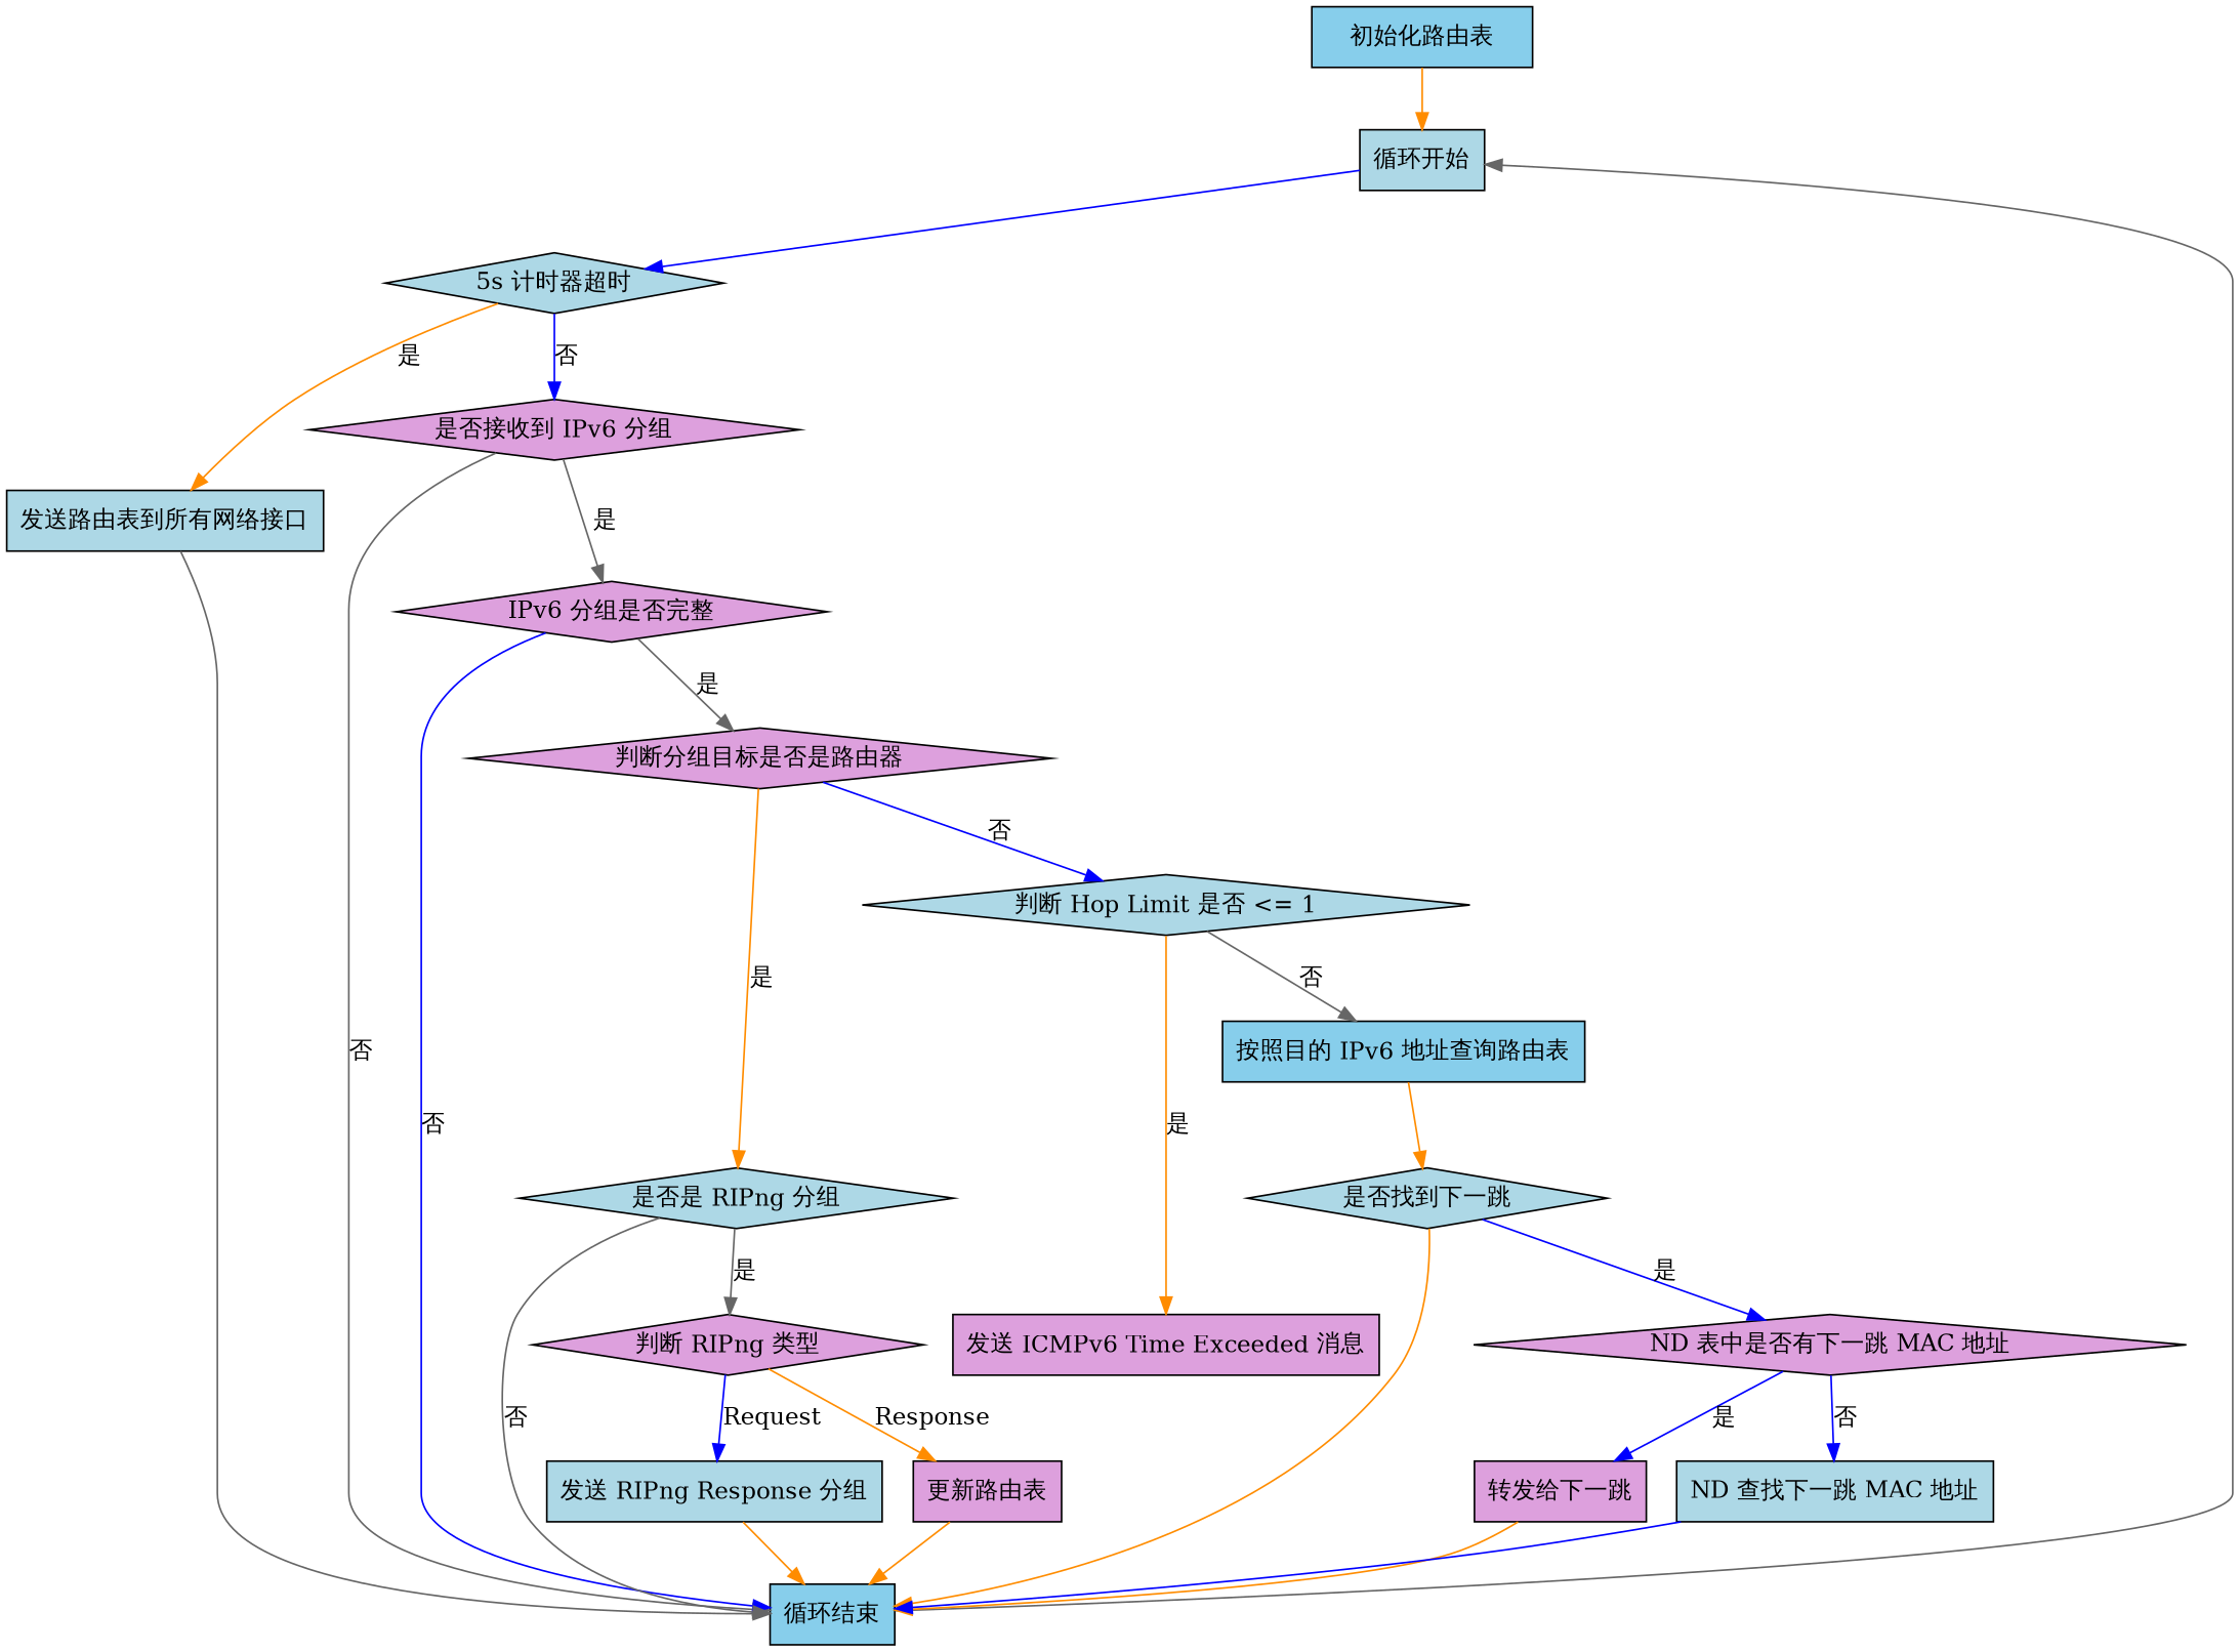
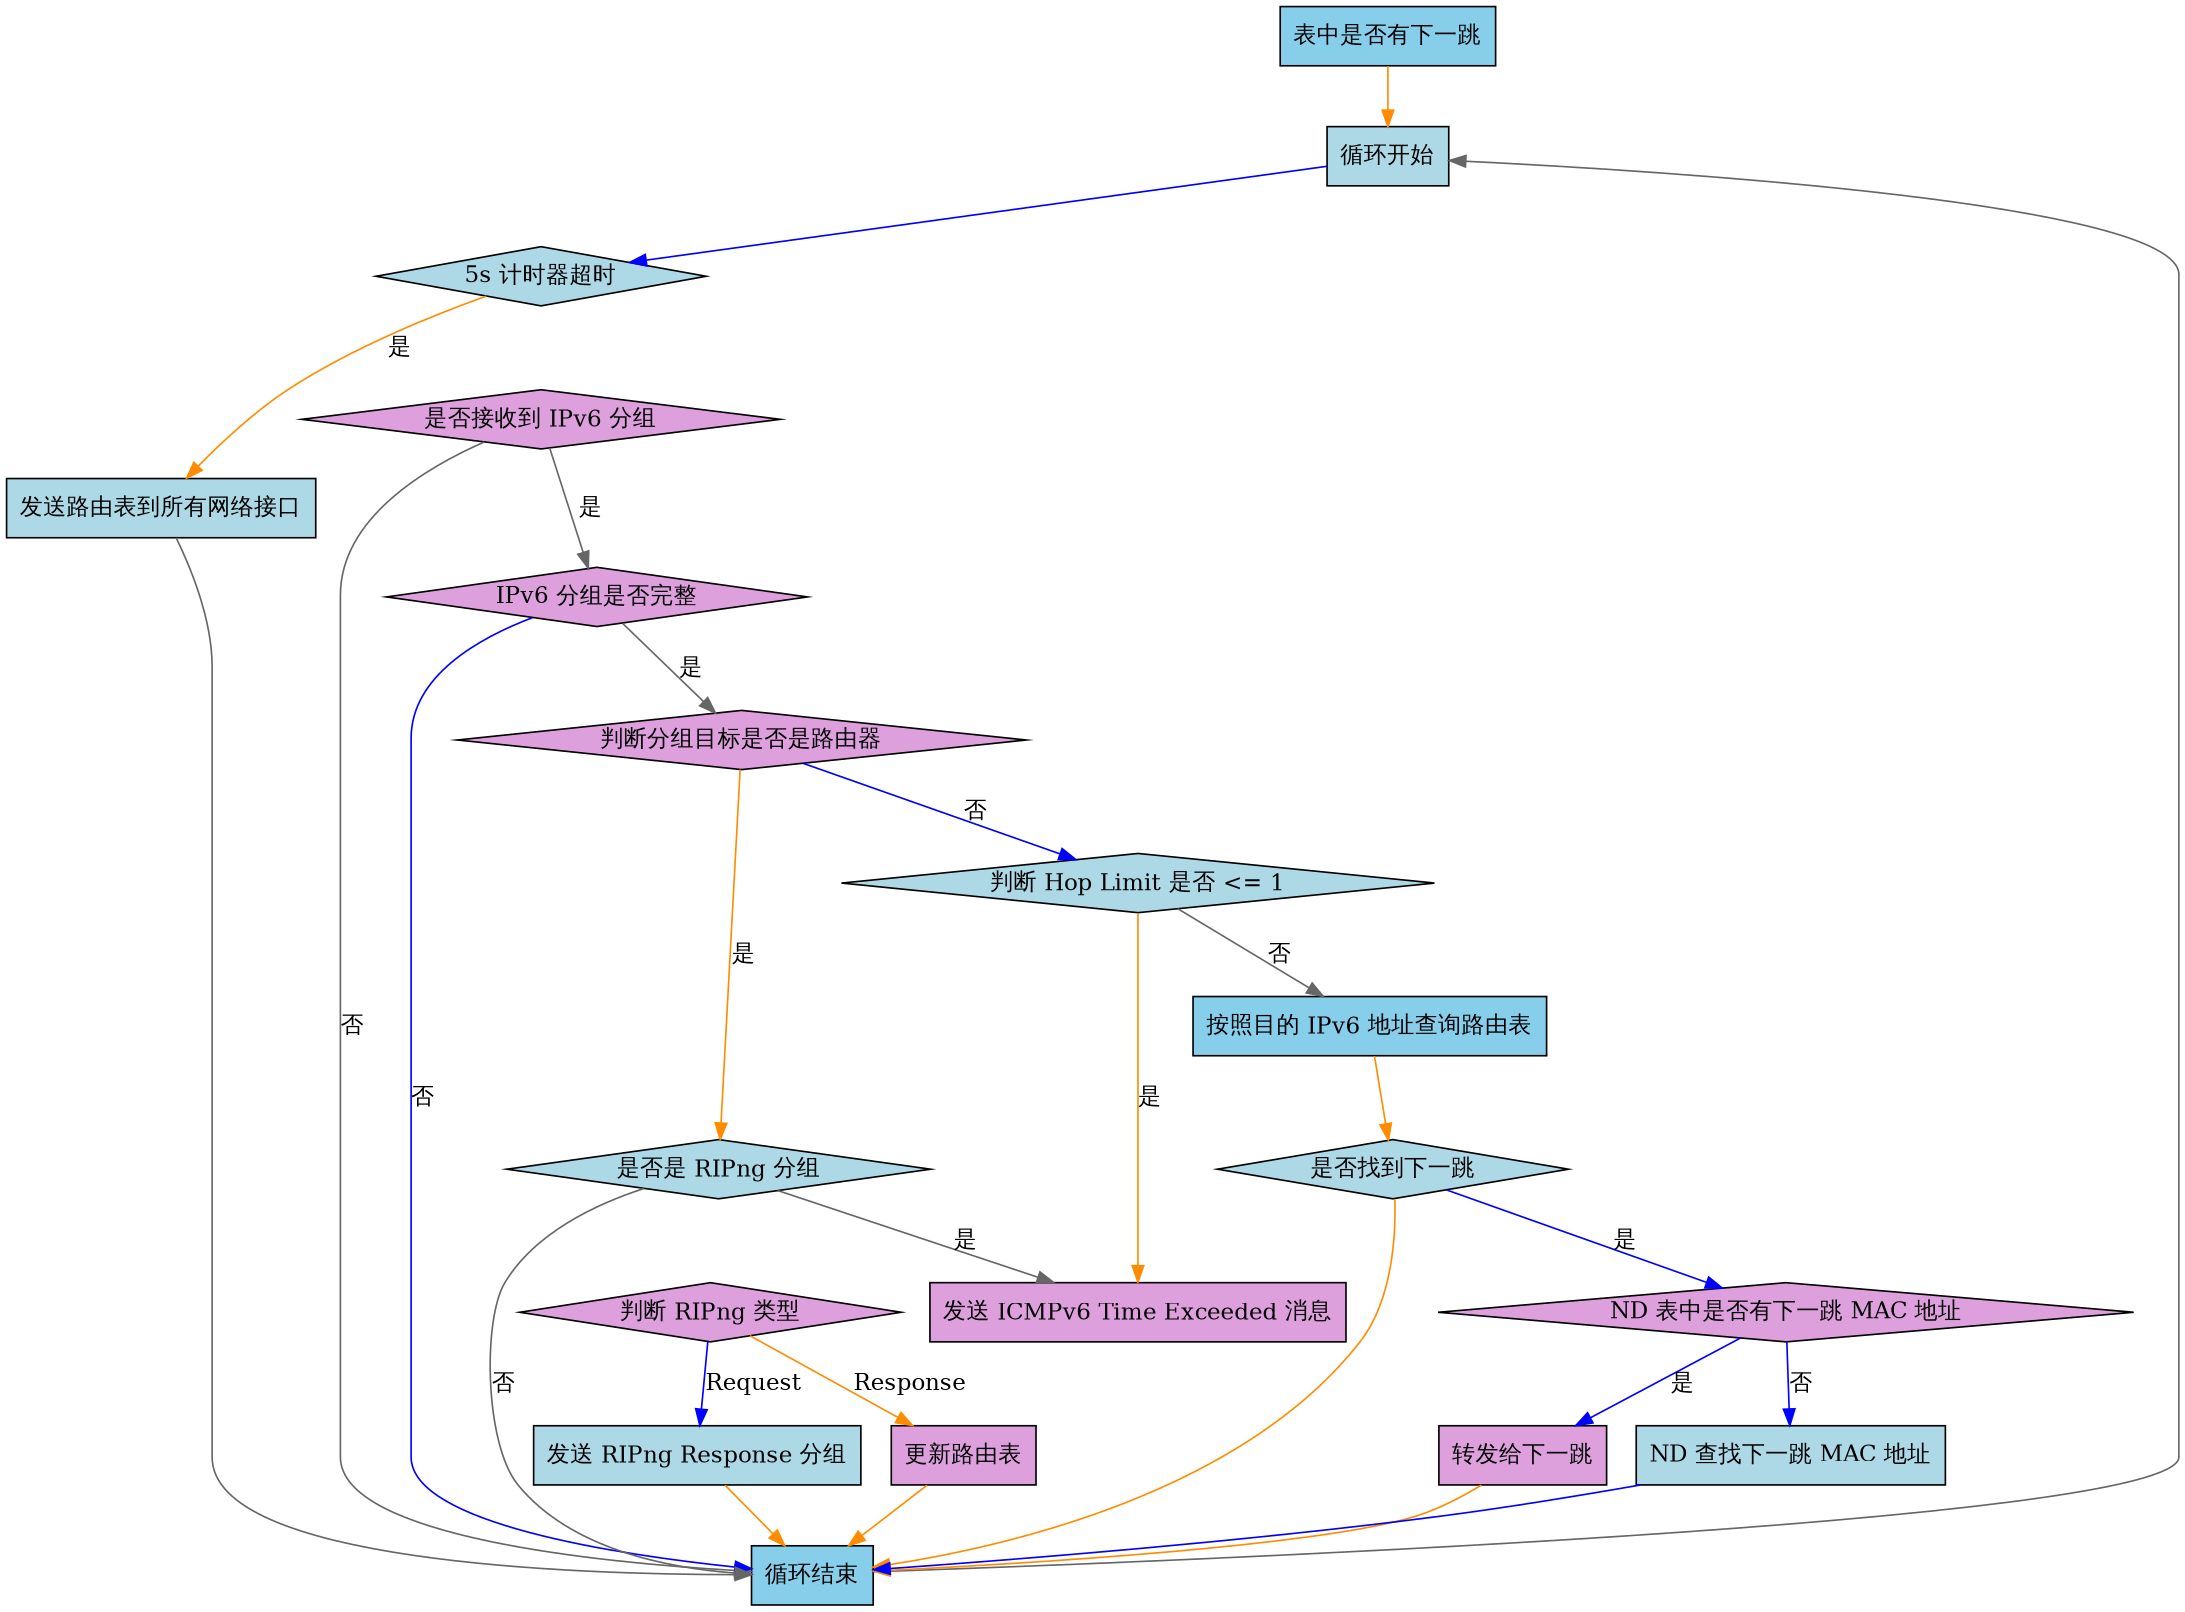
  digraph {
    node [fillcolor=lightblue shape=rect style=filled]
    edge [color=darkorange]
-   n1 [fillcolor=skyblue label="初始化路由表"]
+   n1 [fillcolor=skyblue label="表中是否有下一跳"]
    n2 [label="循环开始"]
    n3 [label="5s 计时器超时" shape=diamond]
    n4 [label="发送路由表到所有网络接口"]
    n5 [fillcolor=plum label="是否接收到 IPv6 分组" shape=diamond]
    n6 [fillcolor=skyblue label="循环结束"]
    n7 [fillcolor=plum label="IPv6 分组是否完整" shape=diamond]
    n8 [fillcolor=plum label="判断分组目标是否是路由器" shape=diamond]
    n9 [label="是否是 RIPng 分组" shape=diamond]
    n10 [label="判断 Hop Limit 是否 <= 1" shape=diamond]
    n11 [fillcolor=plum label="判断 RIPng 类型" shape=diamond]
    n12 [fillcolor=plum label="发送 ICMPv6 Time Exceeded 消息"]
    n13 [fillcolor=skyblue label="按照目的 IPv6 地址查询路由表"]
    n14 [label="发送 RIPng Response 分组"]
    n15 [fillcolor=plum label="更新路由表"]
    n16 [label="是否找到下一跳" shape=diamond]
    n17 [fillcolor=plum label="ND 表中是否有下一跳 MAC 地址" shape=diamond]
    n18 [fillcolor=plum label="转发给下一跳"]
    n19 [label="ND 查找下一跳 MAC 地址"]
    n1 -> n2
    n2 -> n3 [color=blue]
    n3 -> n4 [label="是"]
-   n3 -> n5 [color=blue label="否"]
    n4 -> n6 [color=gray40]
    n5 -> n6 [color=gray40 label="否"]
    n5 -> n7 [color=gray40 label="是"]
    n6 -> n2 [color=gray40]
    n7 -> n6 [color=blue label="否"]
    n7 -> n8 [color=gray40 label="是"]
    n8 -> n9 [label="是"]
    n8 -> n10 [color=blue label="否"]
    n9 -> n6 [color=gray40 label="否"]
-   n9 -> n11 [color=gray40 label="是"]
+   n9 -> n12 [color=gray40 label="是"]
    n10 -> n12 [label="是"]
    n10 -> n13 [color=gray40 label="否"]
    n11 -> n14 [color=blue label=Request]
    n11 -> n15 [label=Response]
    n13 -> n16
    n14 -> n6
    n15 -> n6
    n16 -> n6
    n16 -> n17 [color=blue label="是"]
    n17 -> n18 [color=blue label="是"]
    n17 -> n19 [color=blue label="否"]
    n18 -> n6
    n19 -> n6 [color=blue]
  }
